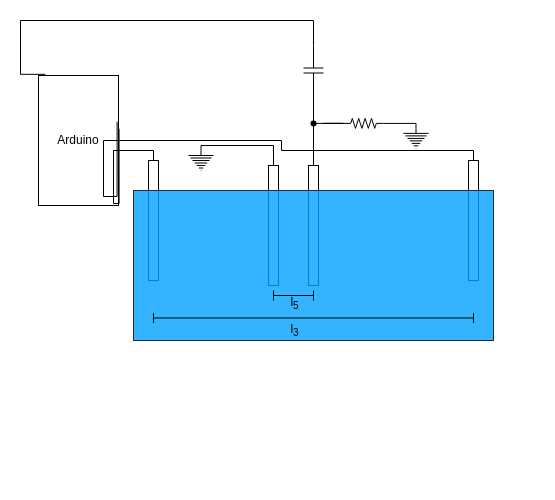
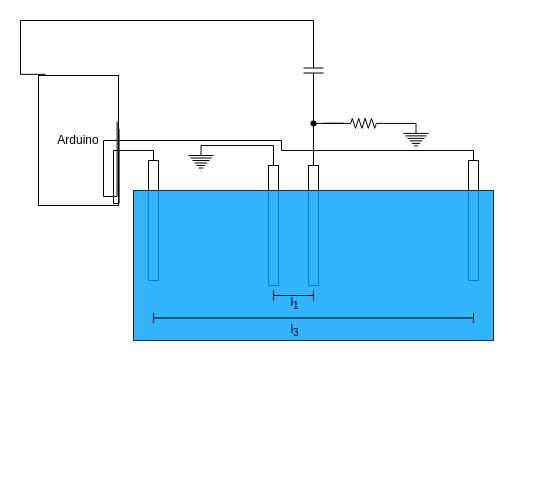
  <mxCell id="0" />
  <mxCell id="1" parent="0" />
  <mxCell id="2" value="Arduino" style="rounded=0;whiteSpace=wrap;html=1;" parent="1" vertex="1"><mxGeometry x="38" y="75" width="80" height="130" as="geometry" /></mxCell>
  <mxCell id="3" value="" style="rounded=0;whiteSpace=wrap;html=1;rotation=90;" parent="1" vertex="1"><mxGeometry x="213" y="220" width="120" height="10" as="geometry" /></mxCell>
  <mxCell id="4" value="" style="rounded=0;whiteSpace=wrap;html=1;rotation=90;" parent="1" vertex="1"><mxGeometry x="253" y="220" width="120" height="10" as="geometry" /></mxCell>
  <mxCell id="5" value="" style="pointerEvents=1;verticalLabelPosition=bottom;shadow=0;dashed=0;align=center;html=1;verticalAlign=top;shape=mxgraph.electrical.signal_sources.protective_earth;rotation=0;" parent="1" vertex="1"><mxGeometry x="188" y="150" width="25" height="20" as="geometry" /></mxCell>
  <mxCell id="6" style="edgeStyle=orthogonalEdgeStyle;rounded=0;orthogonalLoop=1;jettySize=auto;html=1;entryX=0.5;entryY=0;entryDx=0;entryDy=0;entryPerimeter=0;endArrow=none;endFill=0;" parent="1" source="3" target="5" edge="1"><mxGeometry relative="1" as="geometry"><Array as="points"><mxPoint x="273" y="145" /><mxPoint x="201" y="145" /></Array></mxGeometry></mxCell>
  <mxCell id="7" style="edgeStyle=orthogonalEdgeStyle;rounded=0;orthogonalLoop=1;jettySize=auto;html=1;endArrow=none;endFill=0;" parent="1" source="8" target="11" edge="1"><mxGeometry relative="1" as="geometry" /></mxCell>
  <mxCell id="8" value="" style="pointerEvents=1;verticalLabelPosition=bottom;shadow=0;dashed=0;align=center;html=1;verticalAlign=top;shape=mxgraph.electrical.capacitors.capacitor_1;rotation=90;" parent="1" vertex="1"><mxGeometry x="288" y="60" width="50" height="20" as="geometry" /></mxCell>
  <mxCell id="9" value="" style="pointerEvents=1;verticalLabelPosition=bottom;shadow=0;dashed=0;align=center;html=1;verticalAlign=top;shape=mxgraph.electrical.signal_sources.protective_earth;rotation=0;" parent="1" vertex="1"><mxGeometry x="403.002" y="127.894" width="25" height="20" as="geometry" /></mxCell>
  <mxCell id="10" style="edgeStyle=orthogonalEdgeStyle;rounded=0;orthogonalLoop=1;jettySize=auto;html=1;entryX=0;entryY=0.5;entryDx=0;entryDy=0;endArrow=none;endFill=0;" parent="1" source="11" target="4" edge="1"><mxGeometry relative="1" as="geometry" /></mxCell>
  <mxCell id="11" value="" style="shape=waypoint;sketch=0;fillStyle=solid;size=6;pointerEvents=1;points=[];fillColor=none;resizable=0;rotatable=0;perimeter=centerPerimeter;snapToPoint=1;" parent="1" vertex="1"><mxGeometry x="303" y="112.89" width="20" height="20" as="geometry" /></mxCell>
  <mxCell id="12" value="" style="pointerEvents=1;verticalLabelPosition=bottom;shadow=0;dashed=0;align=center;html=1;verticalAlign=top;shape=mxgraph.electrical.resistors.resistor_2;" parent="1" vertex="1"><mxGeometry x="343" y="117.89" width="40" height="10" as="geometry" /></mxCell>
  <mxCell id="13" style="edgeStyle=orthogonalEdgeStyle;rounded=0;orthogonalLoop=1;jettySize=auto;html=1;entryX=0.5;entryY=0;entryDx=0;entryDy=0;entryPerimeter=0;endArrow=none;endFill=0;" parent="1" source="12" target="9" edge="1"><mxGeometry relative="1" as="geometry"><Array as="points"><mxPoint x="416" y="123" /></Array></mxGeometry></mxCell>
  <mxCell id="14" style="edgeStyle=orthogonalEdgeStyle;rounded=0;orthogonalLoop=1;jettySize=auto;html=1;entryX=0.7;entryY=0.555;entryDx=0;entryDy=0;entryPerimeter=0;endArrow=none;endFill=0;" parent="1" source="12" target="11" edge="1"><mxGeometry relative="1" as="geometry" /></mxCell>
  <mxCell id="15" style="edgeStyle=orthogonalEdgeStyle;rounded=0;orthogonalLoop=1;jettySize=auto;html=1;entryX=0.087;entryY=-0.009;entryDx=0;entryDy=0;entryPerimeter=0;endArrow=none;endFill=0;" parent="1" source="8" target="2" edge="1"><mxGeometry relative="1" as="geometry"><Array as="points"><mxPoint x="313" y="20" /><mxPoint x="20" y="20" /></Array></mxGeometry></mxCell>
  <mxCell id="16" value="" style="rounded=0;whiteSpace=wrap;html=1;rotation=90;" parent="1" vertex="1"><mxGeometry x="93" y="215" width="120" height="10" as="geometry" /></mxCell>
  <mxCell id="17" value="" style="rounded=0;whiteSpace=wrap;html=1;rotation=90;" parent="1" vertex="1"><mxGeometry x="413" y="215" width="120" height="10" as="geometry" /></mxCell>
  <mxCell id="18" style="edgeStyle=orthogonalEdgeStyle;rounded=0;orthogonalLoop=1;jettySize=auto;html=1;entryX=1.007;entryY=0.41;entryDx=0;entryDy=0;entryPerimeter=0;endArrow=none;endFill=0;" parent="1" source="16" target="2" edge="1"><mxGeometry relative="1" as="geometry"><Array as="points"><mxPoint x="153" y="150" /><mxPoint x="113" y="150" /><mxPoint x="113" y="203" /></Array></mxGeometry></mxCell>
  <mxCell id="19" style="edgeStyle=orthogonalEdgeStyle;rounded=0;orthogonalLoop=1;jettySize=auto;html=1;entryX=0.983;entryY=0.355;entryDx=0;entryDy=0;entryPerimeter=0;endArrow=none;endFill=0;" parent="1" source="17" target="2" edge="1"><mxGeometry relative="1" as="geometry"><Array as="points"><mxPoint x="473" y="150" /><mxPoint x="281" y="150" /><mxPoint x="281" y="140" /><mxPoint x="103" y="140" /><mxPoint x="103" y="196" /></Array></mxGeometry></mxCell>
  <mxCell id="20" value="" style="rounded=0;whiteSpace=wrap;html=1;fillColor=#02A2FF;opacity=80;" parent="1" vertex="1"><mxGeometry x="133" y="190" width="360" height="150" as="geometry" /></mxCell>
  <mxCell id="21" value="" style="shape=crossbar;whiteSpace=wrap;html=1;rounded=1;direction=south;rotation=-90;" parent="1" vertex="1"><mxGeometry x="288" y="275" width="10" height="40" as="geometry" /></mxCell>
- <mxCell id="22" value="l&lt;sub&gt;5&lt;/sub&gt;" style="text;html=1;align=center;verticalAlign=middle;resizable=0;points=[];autosize=1;strokeColor=none;fillColor=none;" parent="1" vertex="1"><mxGeometry x="279" y="288" width="30" height="30" as="geometry" /></mxCell>
+ <mxCell id="22" value="l&lt;sub&gt;1&lt;/sub&gt;" style="text;html=1;align=center;verticalAlign=middle;resizable=0;points=[];autosize=1;strokeColor=none;fillColor=none;" parent="1" vertex="1"><mxGeometry x="279" y="288" width="30" height="30" as="geometry" /></mxCell>
  <mxCell id="23" value="" style="shape=crossbar;whiteSpace=wrap;html=1;rounded=1;direction=south;rotation=-90;" parent="1" vertex="1"><mxGeometry x="308" y="157.5" width="10" height="320" as="geometry" /></mxCell>
  <mxCell id="24" value="l&lt;sub&gt;3&lt;/sub&gt;" style="text;html=1;align=center;verticalAlign=middle;resizable=0;points=[];autosize=1;strokeColor=none;fillColor=none;" parent="1" vertex="1"><mxGeometry x="279" y="315" width="30" height="30" as="geometry" /></mxCell>
